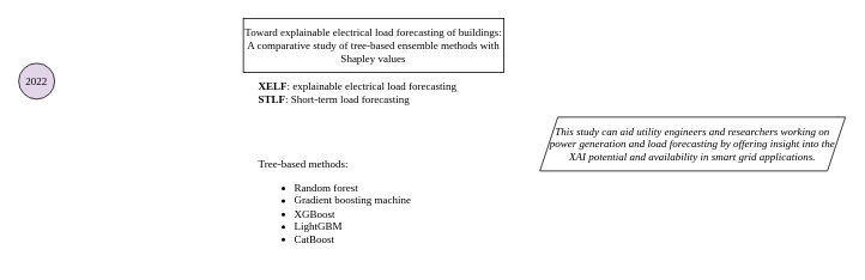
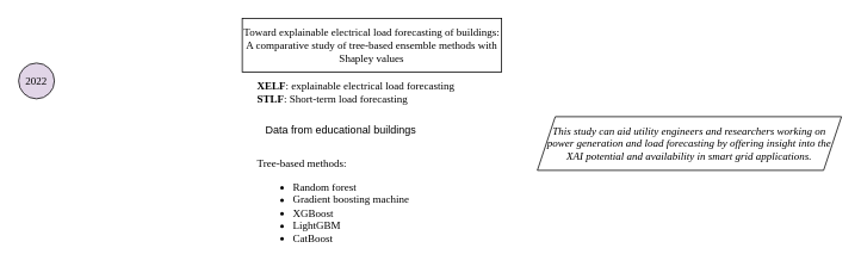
  <mxCell id="0" />
  <mxCell id="1" parent="0" />
  <mxCell id="2" value="Toward explainable electrical load forecasting of buildings: A comparative study of tree-based ensemble methods with Shapley values" style="rounded=0;whiteSpace=wrap;html=1;fontFamily=Times New Roman;" vertex="1" parent="1"><mxGeometry x="270" y="20" width="290" height="60" as="geometry" /></mxCell>
  <mxCell id="3" value="2022" style="ellipse;whiteSpace=wrap;html=1;aspect=fixed;fontFamily=Times New Roman;fillColor=#e1d5e7;" vertex="1" parent="1"><mxGeometry x="20" y="70" width="40" height="40" as="geometry" /></mxCell>
  <mxCell id="4" value="&lt;b&gt;XELF&lt;/b&gt;: explainable electrical load forecasting&lt;div&gt;&lt;b&gt;STLF&lt;/b&gt;: Short-term load forecasting&lt;br&gt;&lt;/div&gt;" style="text;html=1;align=left;verticalAlign=middle;resizable=0;points=[];autosize=1;strokeColor=none;fillColor=none;fontFamily=Times New Roman;" vertex="1" parent="1"><mxGeometry x="285" y="83" width="240" height="40" as="geometry" /></mxCell>
  <mxCell id="5" value="Tree-based methods:&amp;nbsp;&lt;div&gt;&lt;ul&gt;&lt;li&gt;Random forest&lt;/li&gt;&lt;li&gt;Gradient boosting machine&lt;/li&gt;&lt;li&gt;XGBoost&lt;/li&gt;&lt;li&gt;LightGBM&lt;/li&gt;&lt;li&gt;CatBoost&lt;/li&gt;&lt;/ul&gt;&lt;/div&gt;" style="text;html=1;align=left;verticalAlign=middle;resizable=0;points=[];autosize=1;strokeColor=none;fillColor=none;fontFamily=Times New Roman;" vertex="1" parent="1"><mxGeometry x="285" y="170" width="190" height="120" as="geometry" /></mxCell>
  <mxCell id="6" value="This study can aid utility engineers and researchers working on power generation and load forecasting by offering insight into the XAI potential and availability in smart grid applications." style="shape=parallelogram;perimeter=parallelogramPerimeter;html=1;fixedSize=1;whiteSpace=wrap;align=center;fontStyle=2;fontFamily=Times New Roman;" vertex="1" parent="1"><mxGeometry x="600" y="130" width="340" height="60" as="geometry" /></mxCell>
+ <mxCell id="7" value="Data from educational buildings" style="text;html=1;align=center;verticalAlign=middle;resizable=0;points=[];autosize=1;strokeColor=none;fillColor=none;" vertex="1" parent="1"><mxGeometry x="285" y="130" width="190" height="30" as="geometry" /></mxCell>
